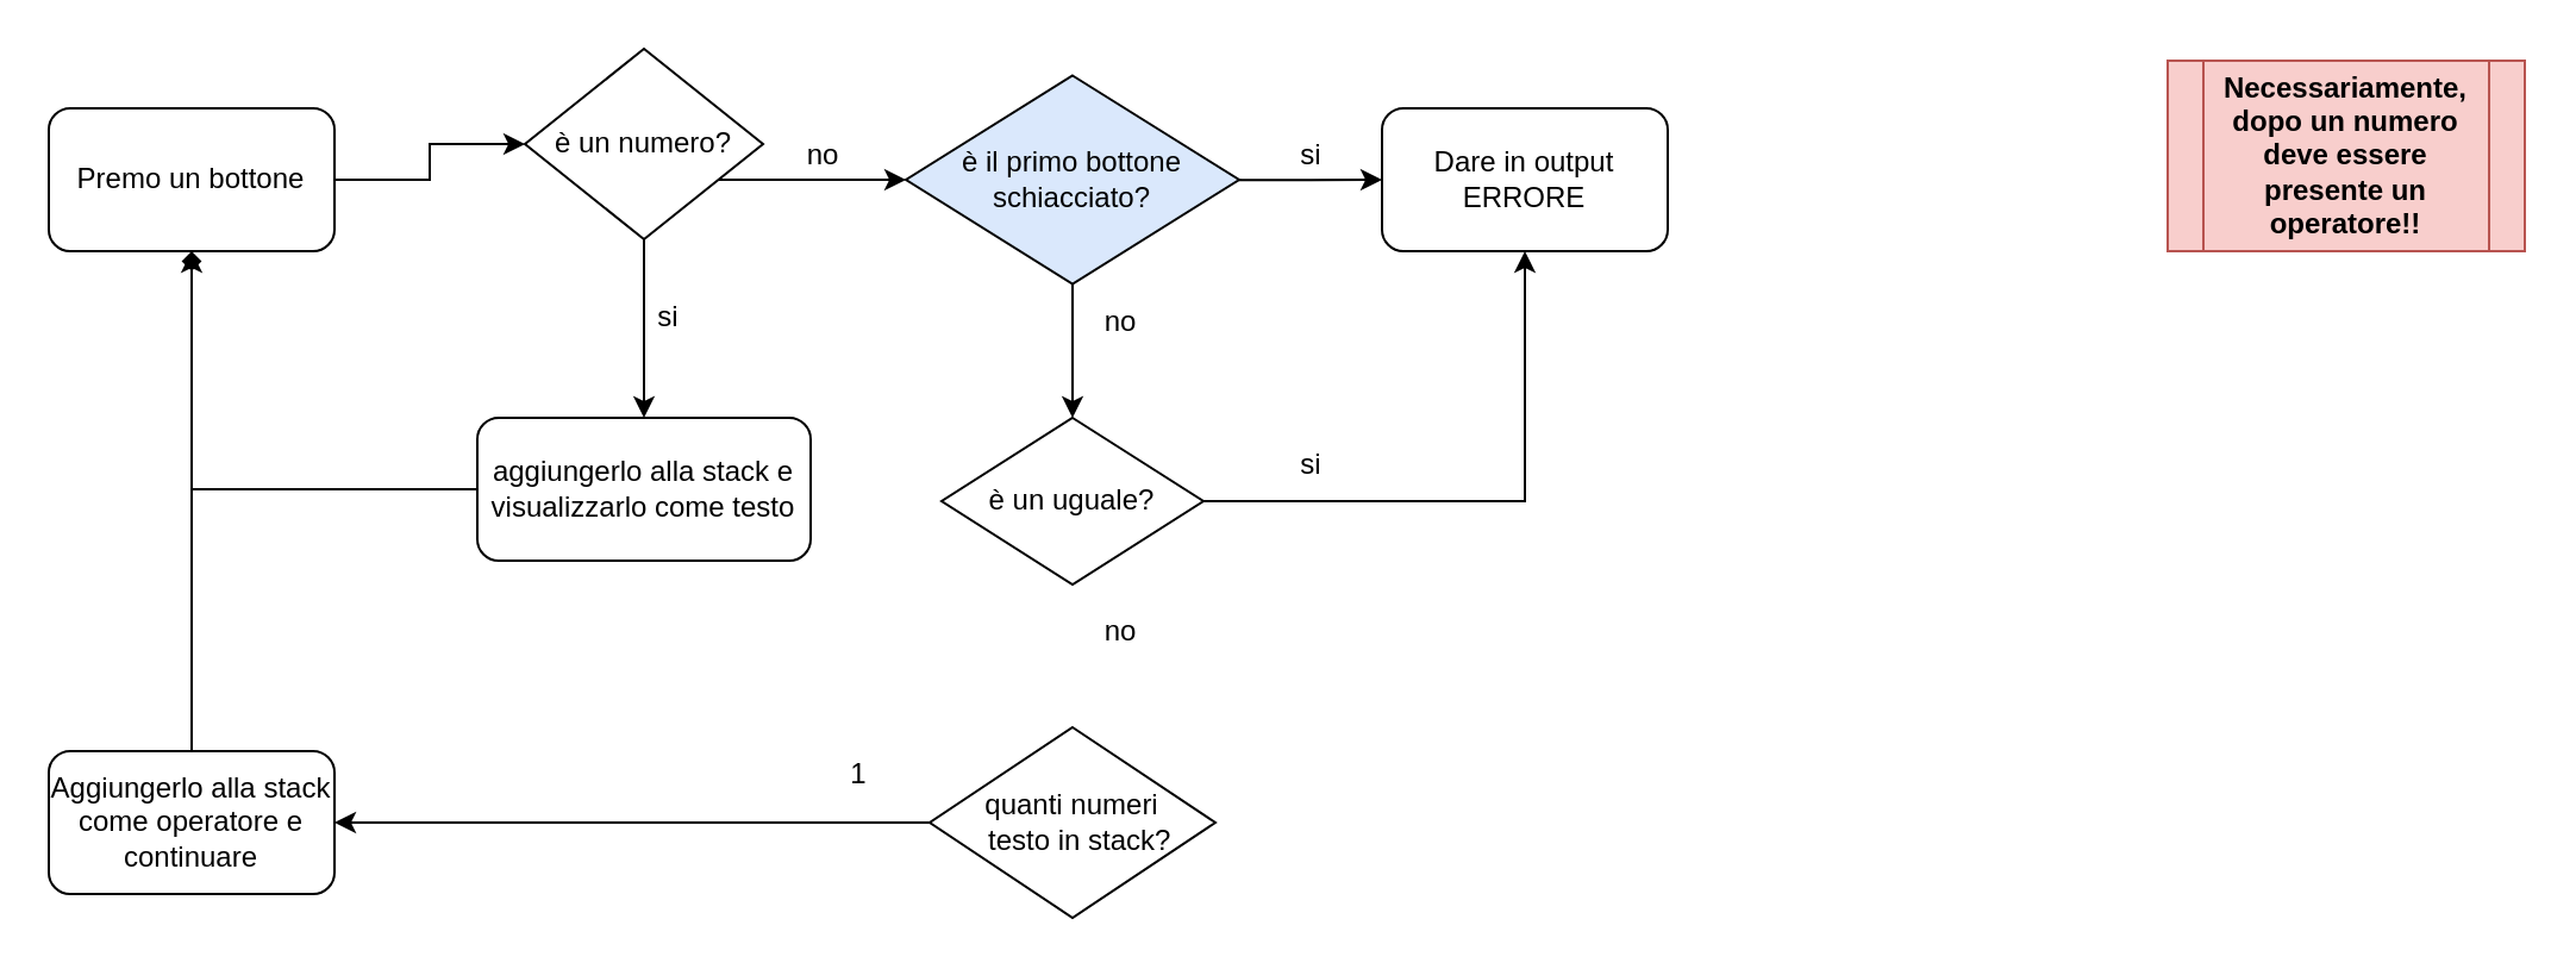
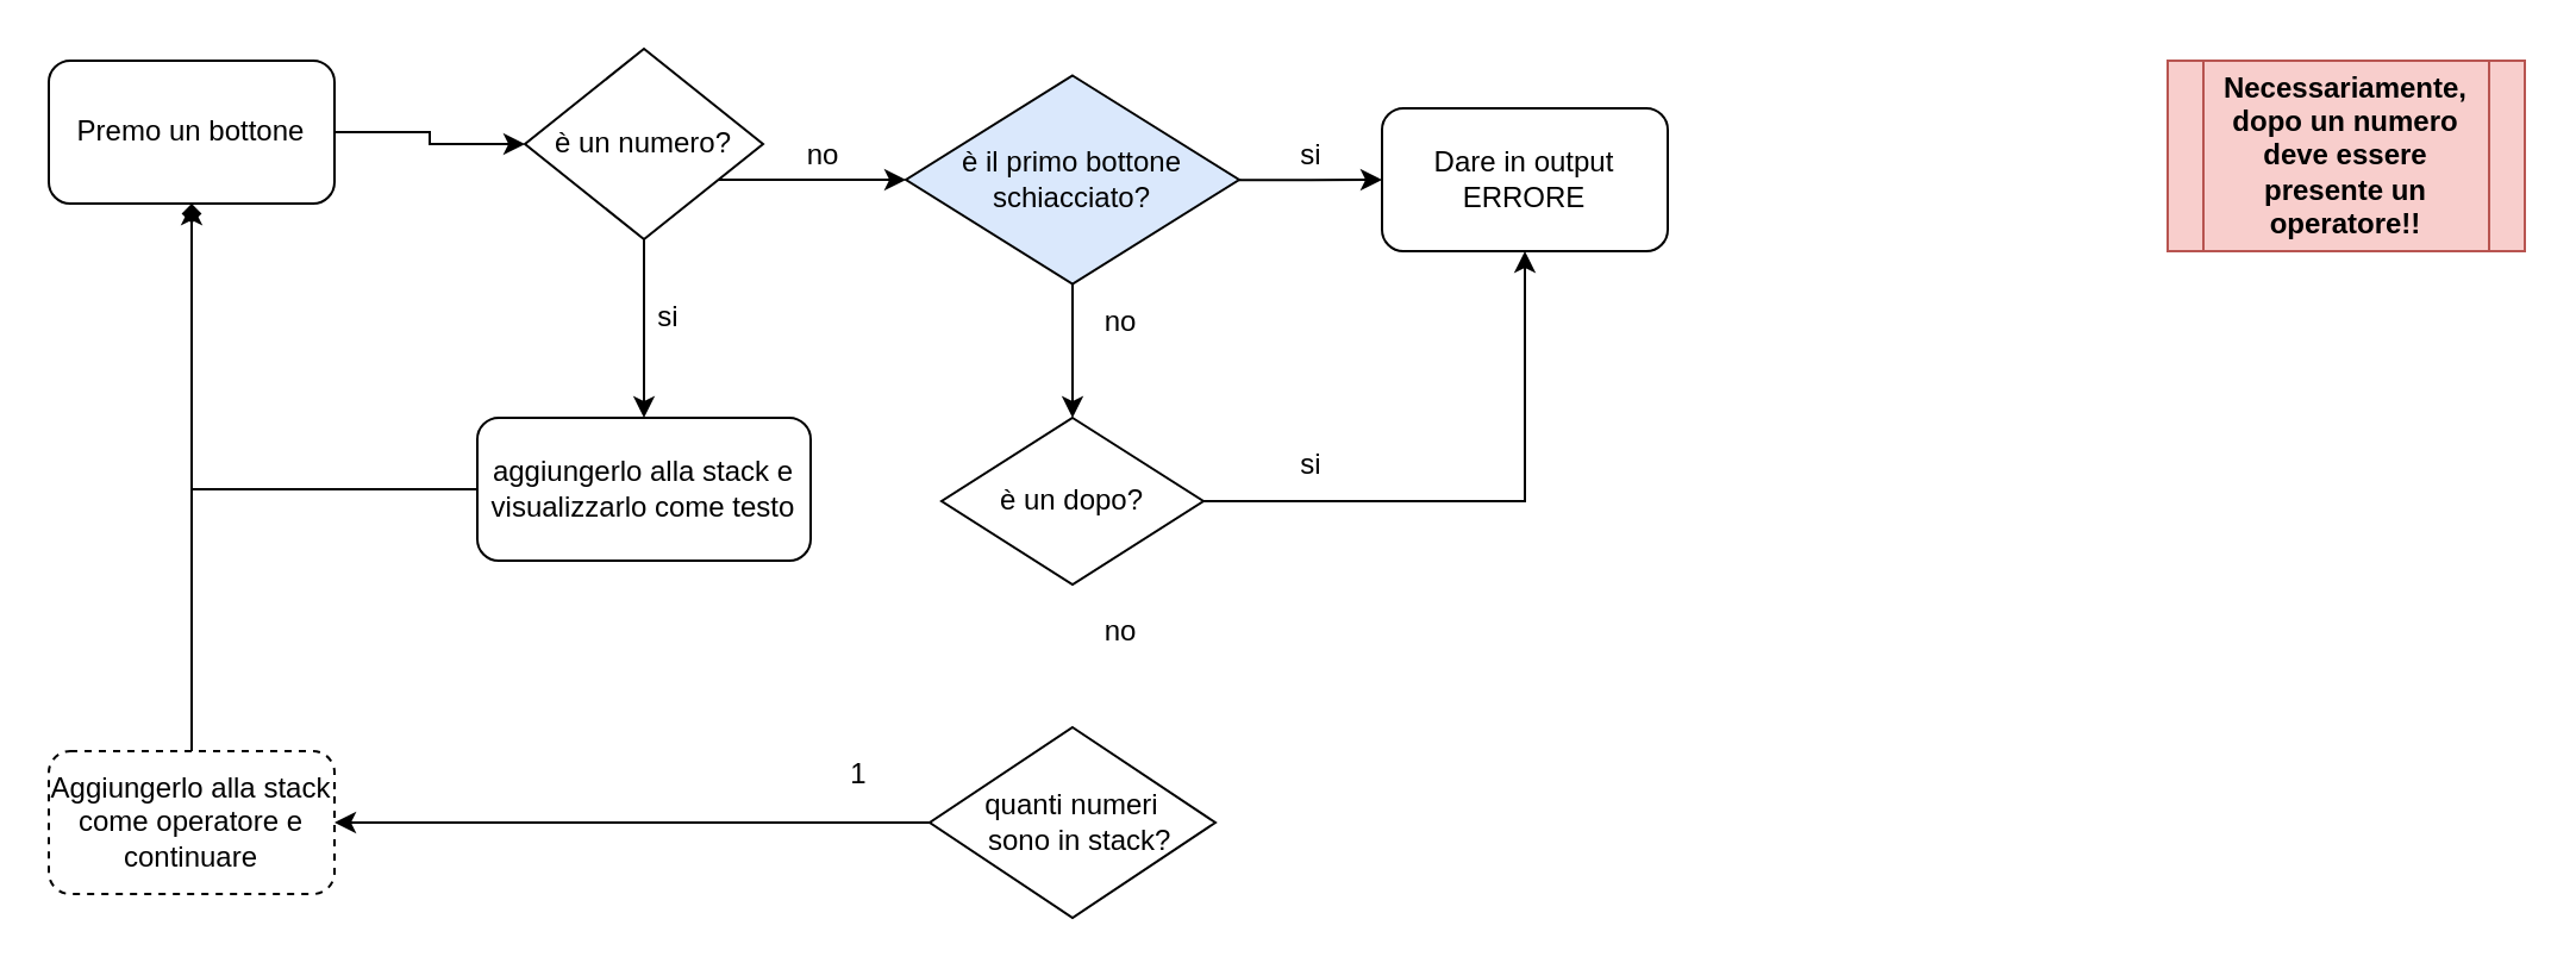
  <mxCell id="0" />
  <mxCell id="1" parent="0" />
  <mxCell id="2" style="edgeStyle=orthogonalEdgeStyle;rounded=0;orthogonalLoop=1;jettySize=auto;html=1;entryX=0;entryY=0.5;entryDx=0;entryDy=0;" edge="1" parent="1" source="3" target="6"><mxGeometry relative="1" as="geometry" /></mxCell>
- <mxCell id="3" value="Premo un bottone" style="rounded=1;whiteSpace=wrap;html=1;" vertex="1" parent="1"><mxGeometry x="20" y="45" width="120" height="60" as="geometry" /></mxCell>
+ <mxCell id="3" value="Premo un bottone" style="rounded=1;whiteSpace=wrap;html=1;" vertex="1" parent="1"><mxGeometry x="20" y="25" width="120" height="60" as="geometry" /></mxCell>
  <mxCell id="4" style="edgeStyle=orthogonalEdgeStyle;rounded=0;orthogonalLoop=1;jettySize=auto;html=1;" edge="1" parent="1" source="6"><mxGeometry relative="1" as="geometry"><mxPoint x="270" y="175" as="targetPoint" /></mxGeometry></mxCell>
  <mxCell id="5" style="edgeStyle=orthogonalEdgeStyle;rounded=0;orthogonalLoop=1;jettySize=auto;html=1;entryX=0;entryY=0.5;entryDx=0;entryDy=0;" edge="1" parent="1" source="6" target="9"><mxGeometry relative="1" as="geometry"><mxPoint x="380" y="75" as="targetPoint" /><Array as="points"><mxPoint x="370" y="75" /><mxPoint x="370" y="75" /></Array></mxGeometry></mxCell>
  <mxCell id="6" value="è un numero?" style="rhombus;whiteSpace=wrap;html=1;" vertex="1" parent="1"><mxGeometry x="220" y="20" width="100" height="80" as="geometry" /></mxCell>
  <mxCell id="7" style="edgeStyle=orthogonalEdgeStyle;rounded=0;orthogonalLoop=1;jettySize=auto;html=1;" edge="1" parent="1" source="9"><mxGeometry relative="1" as="geometry"><mxPoint x="580" y="75" as="targetPoint" /></mxGeometry></mxCell>
  <mxCell id="8" style="edgeStyle=orthogonalEdgeStyle;rounded=0;orthogonalLoop=1;jettySize=auto;html=1;entryX=0.5;entryY=0;entryDx=0;entryDy=0;" edge="1" parent="1" source="9" target="17"><mxGeometry relative="1" as="geometry"><mxPoint x="450" y="175" as="targetPoint" /></mxGeometry></mxCell>
  <mxCell id="9" value="è il primo bottone schiacciato?" style="rhombus;whiteSpace=wrap;html=1;fillColor=#dae8fc;" vertex="1" parent="1"><mxGeometry x="380" y="31.25" width="140" height="87.5" as="geometry" /></mxCell>
  <mxCell id="10" value="Dare in output ERRORE" style="rounded=1;whiteSpace=wrap;html=1;" vertex="1" parent="1"><mxGeometry x="580" y="45" width="120" height="60" as="geometry" /></mxCell>
  <mxCell id="11" value="no" style="text;html=1;align=center;verticalAlign=middle;resizable=0;points=[];autosize=1;" vertex="1" parent="1"><mxGeometry x="330" y="55" width="30" height="20" as="geometry" /></mxCell>
  <mxCell id="12" value="si&lt;br&gt;" style="text;html=1;align=center;verticalAlign=middle;resizable=0;points=[];autosize=1;" vertex="1" parent="1"><mxGeometry x="270" y="122.5" width="20" height="20" as="geometry" /></mxCell>
  <mxCell id="13" value="si" style="text;html=1;align=center;verticalAlign=middle;resizable=0;points=[];autosize=1;" vertex="1" parent="1"><mxGeometry x="540" y="55" width="20" height="20" as="geometry" /></mxCell>
  <mxCell id="14" style="edgeStyle=orthogonalEdgeStyle;rounded=0;orthogonalLoop=1;jettySize=auto;html=1;entryX=0.5;entryY=1;entryDx=0;entryDy=0;endArrow=diamond;" edge="1" parent="1" source="15" target="3"><mxGeometry relative="1" as="geometry" /></mxCell>
  <mxCell id="15" value="aggiungerlo alla stack e visualizzarlo come testo" style="rounded=1;whiteSpace=wrap;html=1;" vertex="1" parent="1"><mxGeometry x="200" y="175" width="140" height="60" as="geometry" /></mxCell>
  <mxCell id="16" style="edgeStyle=orthogonalEdgeStyle;rounded=0;orthogonalLoop=1;jettySize=auto;html=1;" edge="1" parent="1" source="17" target="10"><mxGeometry relative="1" as="geometry" /></mxCell>
- <mxCell id="17" value="è un uguale?" style="rhombus;whiteSpace=wrap;html=1;" vertex="1" parent="1"><mxGeometry x="395" y="175" width="110" height="70" as="geometry" /></mxCell>
+ <mxCell id="17" value="è un dopo?" style="rhombus;whiteSpace=wrap;html=1;" vertex="1" parent="1"><mxGeometry x="395" y="175" width="110" height="70" as="geometry" /></mxCell>
  <mxCell id="18" style="edgeStyle=orthogonalEdgeStyle;rounded=0;orthogonalLoop=1;jettySize=auto;html=1;entryX=1;entryY=0.5;entryDx=0;entryDy=0;" edge="1" parent="1" source="19" target="23"><mxGeometry relative="1" as="geometry"><mxPoint x="190" y="345" as="targetPoint" /></mxGeometry></mxCell>
- <mxCell id="19" value="quanti numeri&lt;br&gt;&amp;nbsp; testo in stack?" style="rhombus;whiteSpace=wrap;html=1;" vertex="1" parent="1"><mxGeometry x="390" y="305" width="120" height="80" as="geometry" /></mxCell>
+ <mxCell id="19" value="quanti numeri&lt;br&gt;&amp;nbsp; sono in stack?" style="rhombus;whiteSpace=wrap;html=1;" vertex="1" parent="1"><mxGeometry x="390" y="305" width="120" height="80" as="geometry" /></mxCell>
  <mxCell id="20" value="no" style="text;html=1;align=center;verticalAlign=middle;resizable=0;points=[];autosize=1;" vertex="1" parent="1"><mxGeometry x="455" y="255" width="30" height="20" as="geometry" /></mxCell>
  <mxCell id="21" value="no" style="text;html=1;align=center;verticalAlign=middle;resizable=0;points=[];autosize=1;" vertex="1" parent="1"><mxGeometry x="455" y="125" width="30" height="20" as="geometry" /></mxCell>
  <mxCell id="22" style="edgeStyle=orthogonalEdgeStyle;rounded=0;orthogonalLoop=1;jettySize=auto;html=1;entryX=0.5;entryY=1;entryDx=0;entryDy=0;" edge="1" parent="1" source="23" target="3"><mxGeometry relative="1" as="geometry" /></mxCell>
- <mxCell id="23" value="Aggiungerlo alla stack come operatore e continuare" style="rounded=1;whiteSpace=wrap;html=1;" vertex="1" parent="1"><mxGeometry x="20" y="315" width="120" height="60" as="geometry" /></mxCell>
+ <mxCell id="23" value="Aggiungerlo alla stack come operatore e continuare" style="rounded=1;whiteSpace=wrap;html=1;dashed=1;" vertex="1" parent="1"><mxGeometry x="20" y="315" width="120" height="60" as="geometry" /></mxCell>
  <mxCell id="24" value="1" style="text;html=1;align=center;verticalAlign=middle;resizable=0;points=[];autosize=1;" vertex="1" parent="1"><mxGeometry x="350" y="315" width="20" height="20" as="geometry" /></mxCell>
  <mxCell id="25" value="&lt;b&gt;Necessariamente, dopo un numero deve essere presente un operatore!!&lt;/b&gt;" style="shape=process;whiteSpace=wrap;html=1;backgroundOutline=1;fillColor=#f8cecc;strokeColor=#b85450;" vertex="1" parent="1"><mxGeometry x="910" y="25" width="150" height="80" as="geometry" /></mxCell>
  <mxCell id="26" value="si" style="text;html=1;align=center;verticalAlign=middle;resizable=0;points=[];autosize=1;" vertex="1" parent="1"><mxGeometry x="540" y="185" width="20" height="20" as="geometry" /></mxCell>
